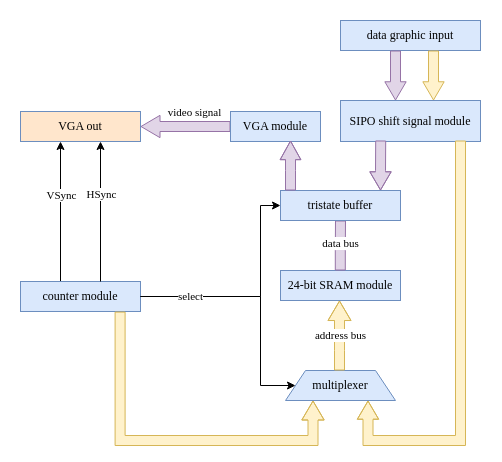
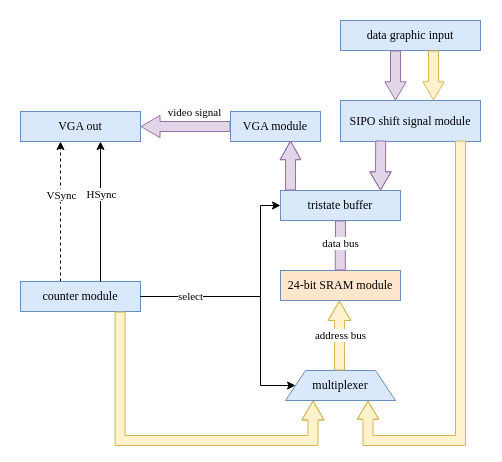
  <mxCell id="0" />
  <mxCell id="1" parent="0" />
- <mxCell id="2" value="VGA out" style="rounded=0;whiteSpace=wrap;html=1;fillColor=#ffe6cc;strokeColor=#6c8ebf;fontFamily=Iosevka NF;" parent="1" vertex="1"><mxGeometry x="20" y="111" width="120" height="30" as="geometry" /></mxCell>
- <mxCell id="3" value="" style="edgeStyle=orthogonalEdgeStyle;rounded=0;orthogonalLoop=1;jettySize=auto;html=1;" parent="1" source="5" target="2" edge="1"><mxGeometry relative="1" as="geometry"><Array as="points"><mxPoint x="60" y="191" /><mxPoint x="60" y="191" /></Array></mxGeometry></mxCell>
+ <mxCell id="2" value="VGA out" style="rounded=0;whiteSpace=wrap;html=1;fillColor=#dae8fc;strokeColor=#6c8ebf;fontFamily=Iosevka NF;" parent="1" vertex="1"><mxGeometry x="20" y="111" width="120" height="30" as="geometry" /></mxCell>
+ <mxCell id="3" value="" style="edgeStyle=orthogonalEdgeStyle;rounded=0;orthogonalLoop=1;jettySize=auto;html=1;dashed=1;" parent="1" source="5" target="2" edge="1"><mxGeometry relative="1" as="geometry"><Array as="points"><mxPoint x="60" y="191" /><mxPoint x="60" y="191" /></Array></mxGeometry></mxCell>
  <mxCell id="4" value="VSync" style="edgeLabel;html=1;align=center;verticalAlign=middle;resizable=0;points=[];fontFamily=Iosevka NF;" parent="3" vertex="1" connectable="0"><mxGeometry x="0.24" y="-1" relative="1" as="geometry"><mxPoint x="-1" as="offset" /></mxGeometry></mxCell>
  <mxCell id="5" value="counter module" style="rounded=0;whiteSpace=wrap;html=1;fillColor=#dae8fc;strokeColor=#6c8ebf;fontFamily=Iosevka NF;" parent="1" vertex="1"><mxGeometry x="20" y="281" width="120" height="30" as="geometry" /></mxCell>
- <mxCell id="6" value="24-bit SRAM module" style="rounded=0;whiteSpace=wrap;html=1;fillColor=#dae8fc;strokeColor=#6c8ebf;fontFamily=Iosevka NF;" parent="1" vertex="1"><mxGeometry x="280" y="270" width="120" height="30" as="geometry" /></mxCell>
+ <mxCell id="6" value="24-bit SRAM module" style="rounded=0;whiteSpace=wrap;html=1;fillColor=#ffe6cc;strokeColor=#6c8ebf;fontFamily=Iosevka NF;" parent="1" vertex="1"><mxGeometry x="280" y="270" width="120" height="30" as="geometry" /></mxCell>
  <mxCell id="7" value="SIPO shift signal module" style="rounded=0;whiteSpace=wrap;html=1;fillColor=#dae8fc;strokeColor=#6c8ebf;fontFamily=Iosevka NF;" parent="1" vertex="1"><mxGeometry x="340" y="100" width="140" height="41" as="geometry" /></mxCell>
  <mxCell id="8" value="multiplexer" style="shape=trapezoid;perimeter=trapezoidPerimeter;whiteSpace=wrap;html=1;fixedSize=1;fillColor=#dae8fc;strokeColor=#6c8ebf;fontFamily=Iosevka NF;" parent="1" vertex="1"><mxGeometry x="285" y="370" width="110" height="30" as="geometry" /></mxCell>
  <mxCell id="9" value="" style="edgeStyle=orthogonalEdgeStyle;rounded=0;orthogonalLoop=1;jettySize=auto;html=1;shape=flexArrow;strokeWidth=1;endArrow=none;endFill=0;fillColor=#e1d5e7;strokeColor=#9673a6;" parent="1" edge="1"><mxGeometry relative="1" as="geometry"><mxPoint x="339.8" y="270" as="sourcePoint" /><mxPoint x="340" y="220" as="targetPoint" /><Array as="points"><mxPoint x="339.8" y="250" /><mxPoint x="339.8" y="250" /></Array></mxGeometry></mxCell>
  <mxCell id="10" value="data bus" style="edgeLabel;html=1;align=center;verticalAlign=middle;resizable=0;points=[];fontFamily=Iosevka NF;" parent="9" vertex="1" connectable="0"><mxGeometry x="-0.128" y="1" relative="1" as="geometry"><mxPoint x="1" y="-5" as="offset" /></mxGeometry></mxCell>
  <mxCell id="11" value="" style="edgeStyle=orthogonalEdgeStyle;rounded=0;orthogonalLoop=1;jettySize=auto;html=1;" parent="1" edge="1"><mxGeometry relative="1" as="geometry"><mxPoint x="100" y="281" as="sourcePoint" /><mxPoint x="100" y="141" as="targetPoint" /><Array as="points"><mxPoint x="100" y="191" /><mxPoint x="100" y="191" /></Array></mxGeometry></mxCell>
  <mxCell id="12" value="HSync" style="edgeLabel;html=1;align=center;verticalAlign=middle;resizable=0;points=[];fontFamily=Iosevka NF;" parent="11" vertex="1" connectable="0"><mxGeometry x="0.252" relative="1" as="geometry"><mxPoint as="offset" /></mxGeometry></mxCell>
  <mxCell id="13" value="" style="edgeStyle=orthogonalEdgeStyle;rounded=0;orthogonalLoop=1;jettySize=auto;html=1;shape=flexArrow;strokeWidth=1;endArrow=block;endFill=0;strokeColor=#d6b656;endWidth=11.944;endSize=6.178;fillColor=#fff2cc;" parent="1" edge="1"><mxGeometry relative="1" as="geometry"><mxPoint x="339" y="370" as="sourcePoint" /><mxPoint x="339" y="300" as="targetPoint" /><Array as="points"><mxPoint x="339" y="350" /><mxPoint x="339" y="350" /></Array></mxGeometry></mxCell>
  <mxCell id="14" value="address bus" style="edgeLabel;html=1;align=center;verticalAlign=middle;resizable=0;points=[];fontFamily=Iosevka NF;" parent="13" vertex="1" connectable="0"><mxGeometry x="-0.128" y="1" relative="1" as="geometry"><mxPoint x="1" y="-5" as="offset" /></mxGeometry></mxCell>
  <mxCell id="15" value="tristate buffer" style="rounded=0;whiteSpace=wrap;html=1;fillColor=#dae8fc;strokeColor=#6c8ebf;fontFamily=Iosevka NF;" parent="1" vertex="1"><mxGeometry x="280" y="190" width="120" height="30" as="geometry" /></mxCell>
  <mxCell id="16" value="" style="edgeStyle=orthogonalEdgeStyle;rounded=0;orthogonalLoop=1;jettySize=auto;html=1;shape=flexArrow;startSize=6;sourcePerimeterSpacing=10;endWidth=11.333;endSize=6;exitX=0;exitY=0.5;exitDx=0;exitDy=0;fillColor=#e1d5e7;strokeColor=#9673a6;" parent="1" source="18" target="2" edge="1"><mxGeometry relative="1" as="geometry" /></mxCell>
  <mxCell id="17" value="video signal" style="edgeLabel;html=1;align=center;verticalAlign=middle;resizable=0;points=[];fontFamily=Iosevka NF;" parent="16" vertex="1" connectable="0"><mxGeometry x="0.104" y="-2" relative="1" as="geometry"><mxPoint x="13" y="-13" as="offset" /></mxGeometry></mxCell>
  <mxCell id="18" value="VGA module" style="rounded=0;whiteSpace=wrap;html=1;fillColor=#dae8fc;strokeColor=#6c8ebf;fontFamily=Iosevka NF;" parent="1" vertex="1"><mxGeometry x="230" y="111" width="90" height="30" as="geometry" /></mxCell>
  <mxCell id="19" value="" style="edgeStyle=orthogonalEdgeStyle;rounded=0;orthogonalLoop=1;jettySize=auto;html=1;shape=flexArrow;strokeWidth=1;endArrow=block;endFill=0;endWidth=9.667;endSize=5.89;fillColor=#e1d5e7;strokeColor=#9673a6;" parent="1" edge="1"><mxGeometry relative="1" as="geometry"><mxPoint x="290" y="190" as="sourcePoint" /><mxPoint x="290" y="140" as="targetPoint" /><Array as="points"><mxPoint x="290" y="170" /><mxPoint x="290" y="170" /></Array></mxGeometry></mxCell>
  <mxCell id="20" value="" style="edgeStyle=orthogonalEdgeStyle;rounded=0;orthogonalLoop=1;jettySize=auto;html=1;shape=flexArrow;strokeWidth=1;endArrow=none;endFill=0;startArrow=block;startWidth=10.333;startSize=5.74;fillColor=#e1d5e7;strokeColor=#9673a6;" parent="1" edge="1"><mxGeometry relative="1" as="geometry"><mxPoint x="380" y="190" as="sourcePoint" /><mxPoint x="380.2" y="140" as="targetPoint" /><Array as="points"><mxPoint x="380" y="170" /><mxPoint x="380" y="170" /></Array></mxGeometry></mxCell>
  <mxCell id="21" value="" style="edgeStyle=orthogonalEdgeStyle;rounded=0;orthogonalLoop=1;jettySize=auto;html=1;shape=flexArrow;startSize=6;sourcePerimeterSpacing=10;endWidth=11.333;endSize=6;exitX=0.83;exitY=1.003;exitDx=0;exitDy=0;exitPerimeter=0;entryX=0.25;entryY=1;entryDx=0;entryDy=0;fillColor=#fff2cc;strokeColor=#d6b656;" parent="1" source="5" target="8" edge="1"><mxGeometry relative="1" as="geometry"><mxPoint x="170" y="380" as="sourcePoint" /><mxPoint x="250" y="530" as="targetPoint" /><Array as="points"><mxPoint x="120" y="440" /><mxPoint x="312" y="440" /></Array></mxGeometry></mxCell>
  <mxCell id="22" value="" style="edgeStyle=orthogonalEdgeStyle;rounded=0;orthogonalLoop=1;jettySize=auto;html=1;shape=flexArrow;strokeWidth=1;endArrow=none;endFill=0;startArrow=block;startWidth=10.333;startSize=5.74;exitX=0.75;exitY=1;exitDx=0;exitDy=0;fillColor=#fff2cc;strokeColor=#d6b656;" parent="1" source="8" edge="1"><mxGeometry relative="1" as="geometry"><mxPoint x="460" y="360" as="sourcePoint" /><mxPoint x="460" y="140" as="targetPoint" /><Array as="points"><mxPoint x="368" y="440" /><mxPoint x="460" y="440" /></Array></mxGeometry></mxCell>
  <mxCell id="23" value="" style="endArrow=classic;html=1;rounded=0;edgeStyle=orthogonalEdgeStyle;entryX=0;entryY=0.5;entryDx=0;entryDy=0;exitX=1;exitY=0.5;exitDx=0;exitDy=0;" parent="1" source="5" target="15" edge="1"><mxGeometry width="50" height="50" relative="1" as="geometry"><mxPoint x="240" y="300" as="sourcePoint" /><mxPoint x="270" y="260" as="targetPoint" /><Array as="points"><mxPoint x="260" y="296" /><mxPoint x="260" y="205" /></Array></mxGeometry></mxCell>
  <mxCell id="24" value="" style="endArrow=classic;html=1;rounded=0;edgeStyle=orthogonalEdgeStyle;exitX=1;exitY=0.5;exitDx=0;exitDy=0;entryX=0;entryY=0.5;entryDx=0;entryDy=0;" parent="1" source="5" target="8" edge="1"><mxGeometry width="50" height="50" relative="1" as="geometry"><mxPoint x="214" y="350" as="sourcePoint" /><mxPoint x="234" y="350" as="targetPoint" /><Array as="points"><mxPoint x="260" y="296" /><mxPoint x="260" y="385" /></Array></mxGeometry></mxCell>
  <mxCell id="25" value="select" style="edgeLabel;html=1;align=center;verticalAlign=middle;resizable=0;points=[];fontFamily=Iosevka NF;" parent="24" vertex="1" connectable="0"><mxGeometry x="-0.595" y="1" relative="1" as="geometry"><mxPoint as="offset" /></mxGeometry></mxCell>
  <mxCell id="26" value="data graphic input" style="rounded=0;whiteSpace=wrap;html=1;fillColor=#dae8fc;strokeColor=#6c8ebf;fontFamily=Iosevka NF;" parent="1" vertex="1"><mxGeometry x="340" y="20" width="140" height="30" as="geometry" /></mxCell>
  <mxCell id="27" value="" style="edgeStyle=orthogonalEdgeStyle;rounded=0;orthogonalLoop=1;jettySize=auto;html=1;shape=flexArrow;strokeWidth=1;endArrow=none;endFill=0;startArrow=block;startWidth=10.333;startSize=5.74;entryX=0.5;entryY=1;entryDx=0;entryDy=0;fillColor=#e1d5e7;strokeColor=#9673a6;" parent="1" edge="1"><mxGeometry relative="1" as="geometry"><mxPoint x="395" y="100" as="sourcePoint" /><mxPoint x="395" y="50" as="targetPoint" /><Array as="points" /></mxGeometry></mxCell>
  <mxCell id="28" value="" style="edgeStyle=orthogonalEdgeStyle;rounded=0;orthogonalLoop=1;jettySize=auto;html=1;shape=flexArrow;strokeWidth=1;endArrow=none;endFill=0;startArrow=block;startWidth=10.333;startSize=5.74;entryX=0.5;entryY=1;entryDx=0;entryDy=0;fillColor=#fff2cc;strokeColor=#d6b656;" parent="1" edge="1"><mxGeometry relative="1" as="geometry"><mxPoint x="433" y="100" as="sourcePoint" /><mxPoint x="433" y="50" as="targetPoint" /><Array as="points" /></mxGeometry></mxCell>
